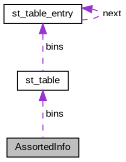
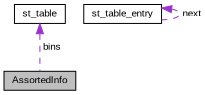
  digraph {
    fontname="Liberation Sans"
    node [color=black fillcolor=white fontname="Liberation Sans" fontsize=10 shape=record style=filled]
    edge [color=darkorchid3 dir=back fontname="Liberation Sans" fontsize=10 labelfontname=Helvetica labelfontsize=10 style=dashed]
    n1 [fillcolor=grey75 fontcolor=black height=0.2 label=AssortedInfo width=0.4]
    n2 [height=0.2 label=st_table width=0.4]
    n3 [height=0.2 label=st_table_entry width=0.4]
    n2 -> n1 [label=" bins"]
-   n3 -> n2 [label=" bins"]
    n3 -> n3 [label=" next"]
  }
